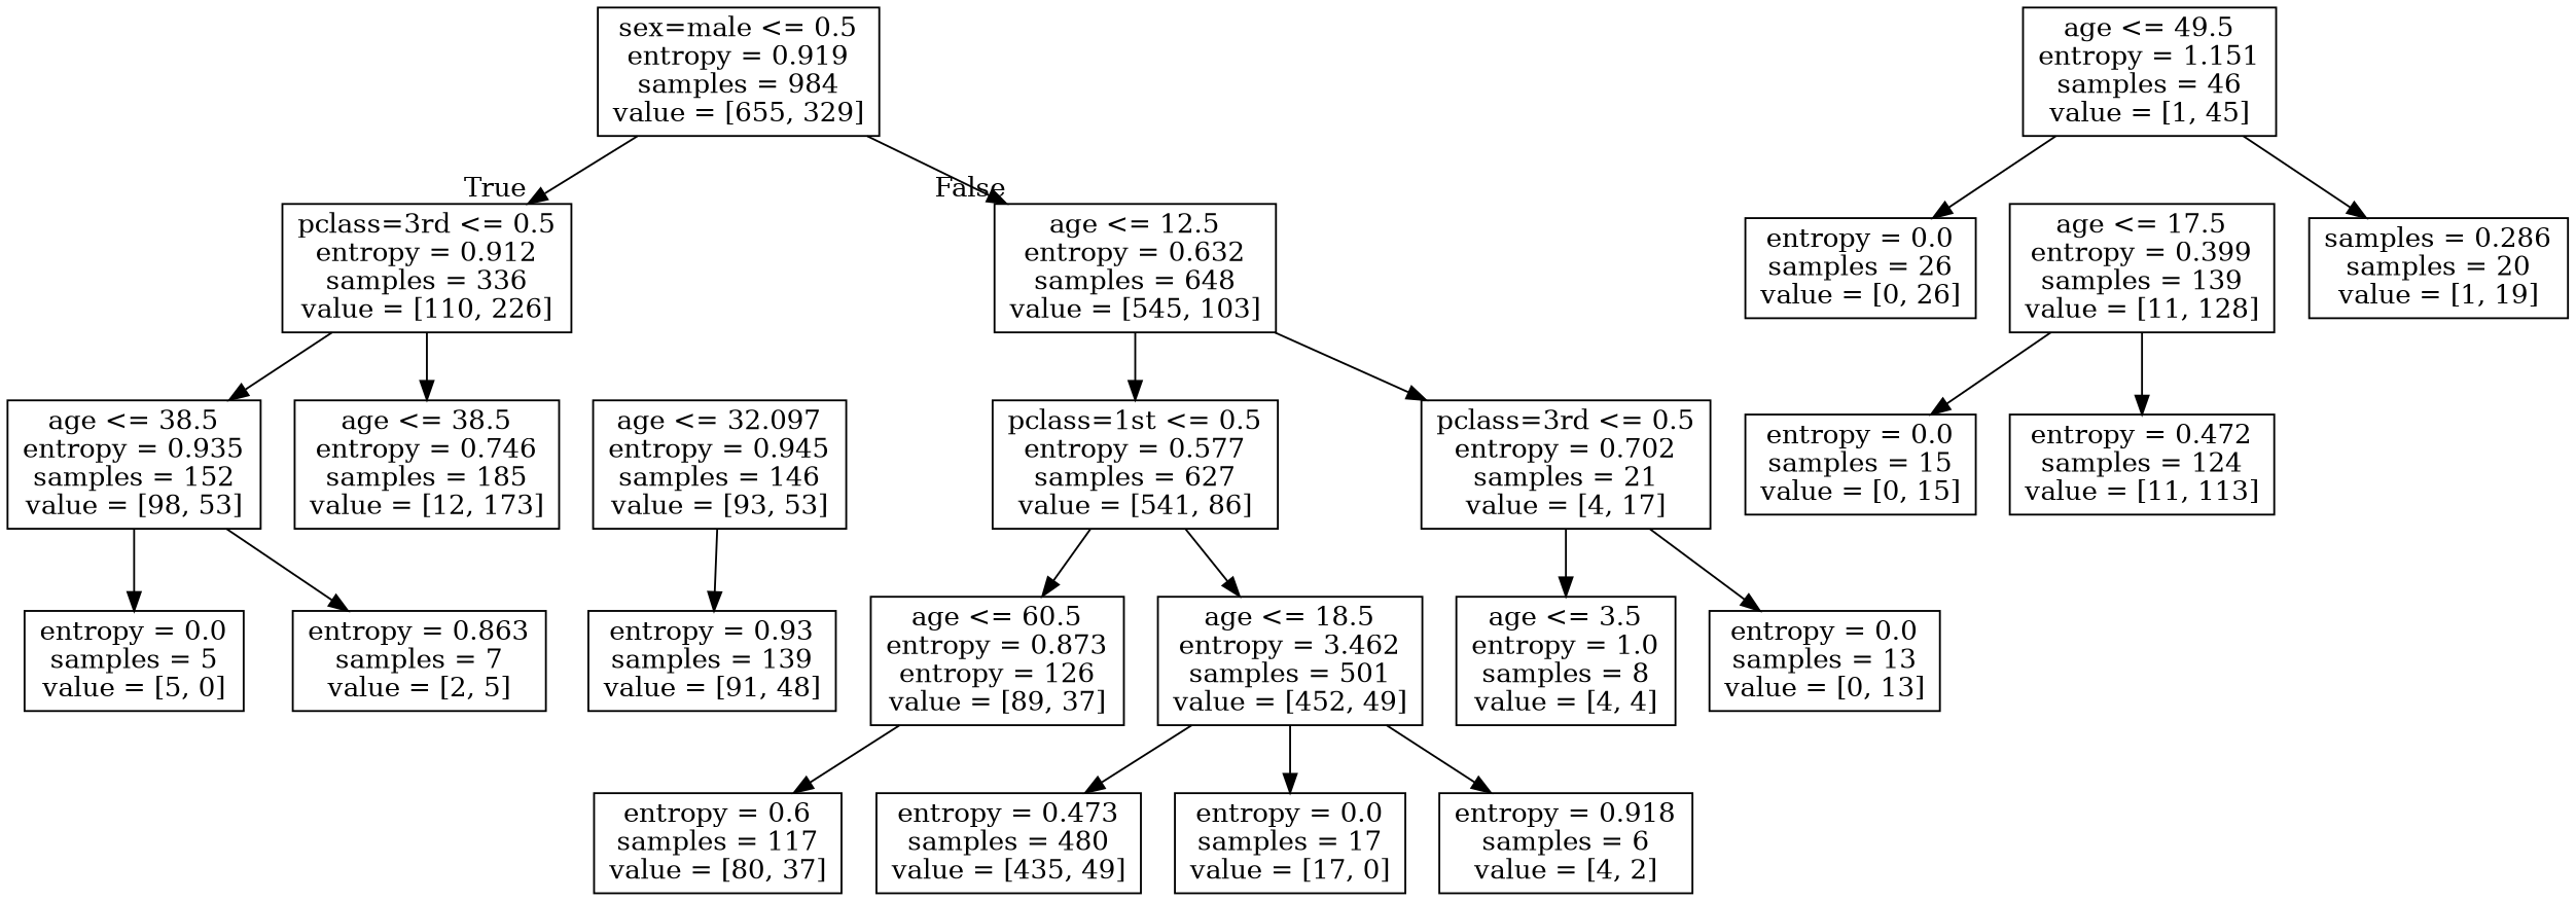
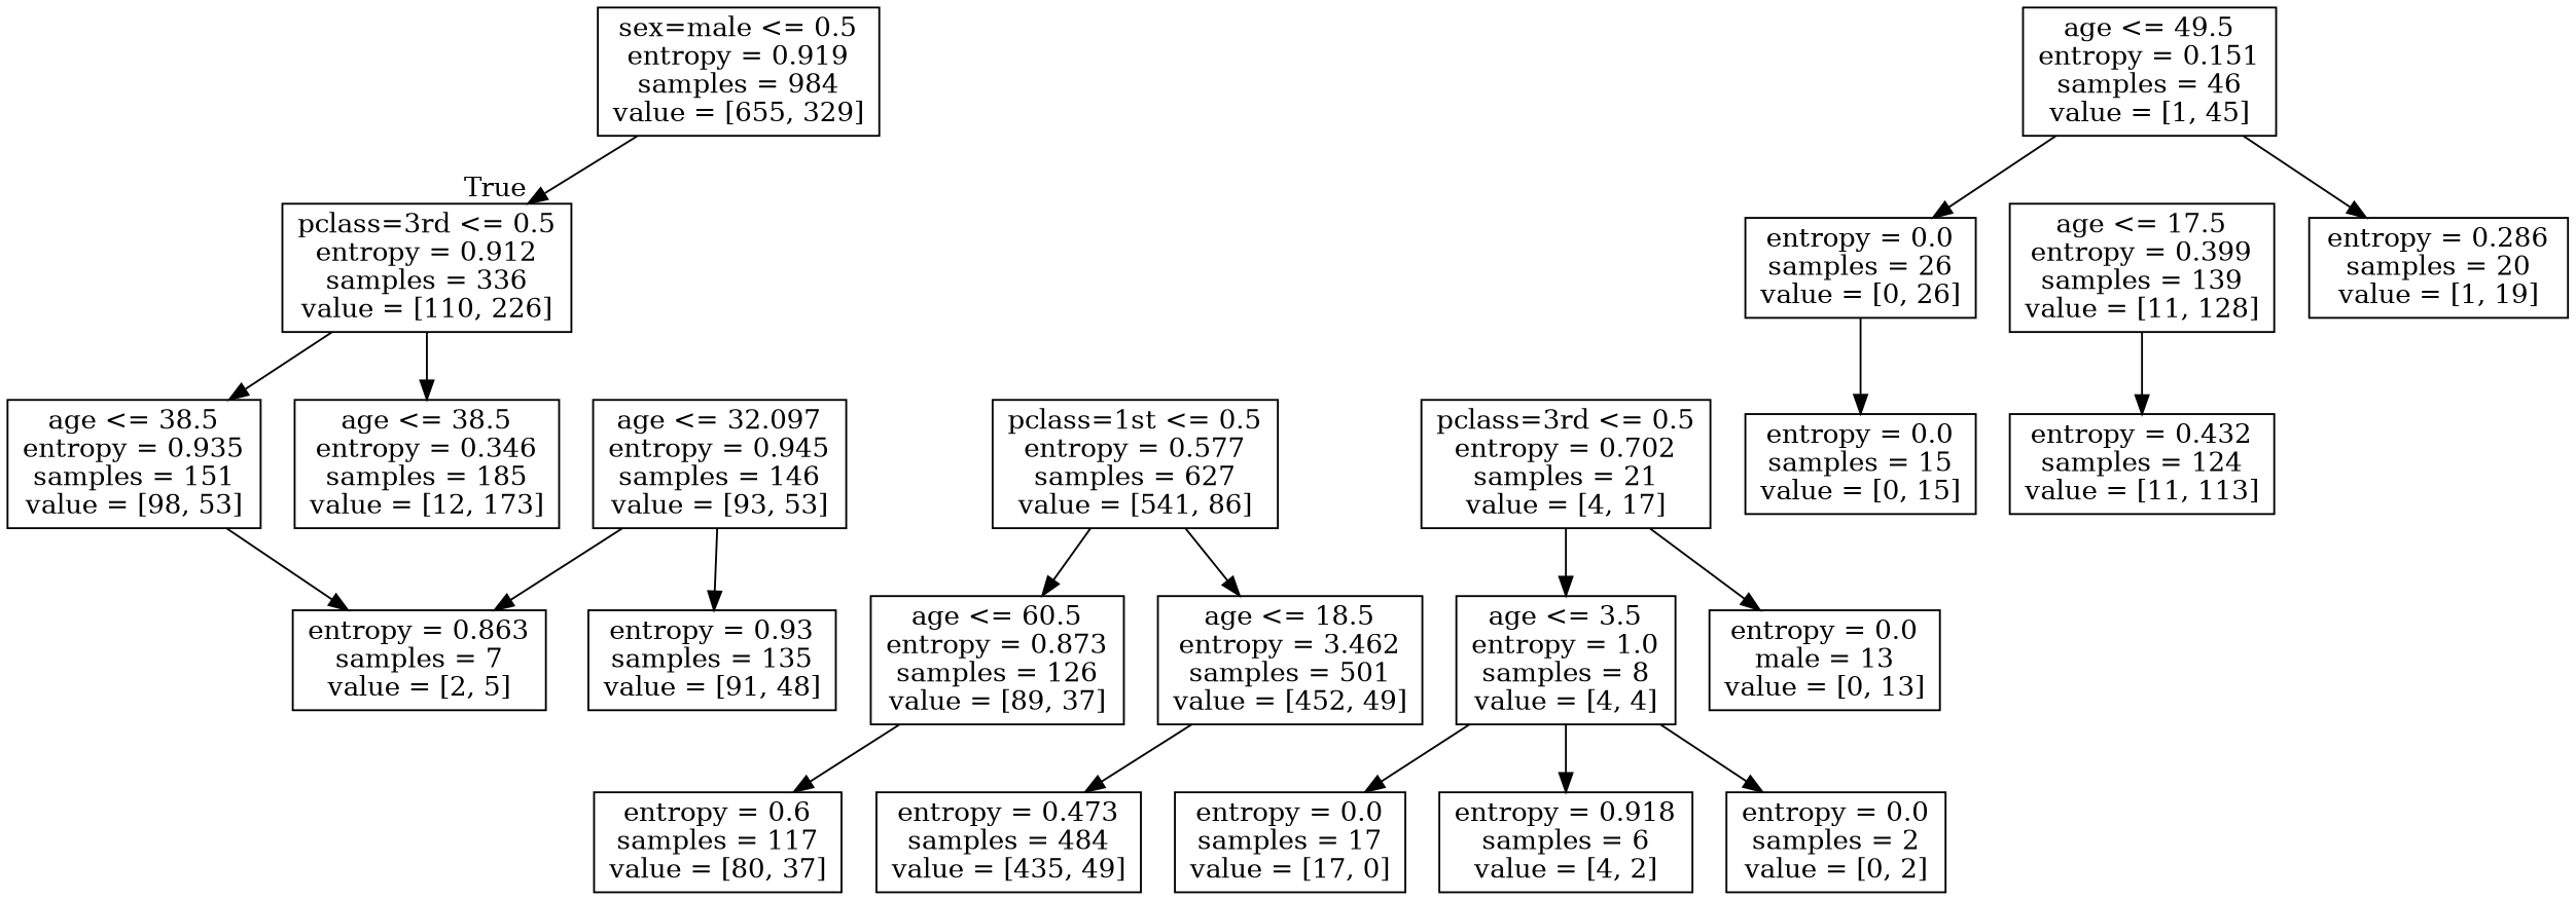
  digraph {
    node [shape=box]
    n1 [label="sex=male <= 0.5\nentropy = 0.919\nsamples = 984\nvalue = [655, 329]"]
    n2 [label="pclass=3rd <= 0.5\nentropy = 0.912\nsamples = 336\nvalue = [110, 226]"]
-   n3 [label="age <= 12.5\nentropy = 0.632\nsamples = 648\nvalue = [545, 103]"]
-   n4 [label="age <= 38.5\nentropy = 0.746\nsamples = 185\nvalue = [12, 173]"]
-   n5 [label="age <= 38.5\nentropy = 0.935\nsamples = 152\nvalue = [98, 53]"]
+   n4 [label="age <= 38.5\nentropy = 0.346\nsamples = 185\nvalue = [12, 173]"]
+   n5 [label="age <= 38.5\nentropy = 0.935\nsamples = 151\nvalue = [98, 53]"]
    n6 [label="pclass=3rd <= 0.5\nentropy = 0.702\nsamples = 21\nvalue = [4, 17]"]
    n7 [label="pclass=1st <= 0.5\nentropy = 0.577\nsamples = 627\nvalue = [541, 86]"]
-   n8 [label="entropy = 0.0\nsamples = 5\nvalue = [5, 0]"]
    n9 [label="entropy = 0.863\nsamples = 7\nvalue = [2, 5]"]
    n10 [label="age <= 17.5\nentropy = 0.399\nsamples = 139\nvalue = [11, 128]"]
    n11 [label="entropy = 0.0\nsamples = 15\nvalue = [0, 15]"]
-   n12 [label="entropy = 0.472\nsamples = 124\nvalue = [11, 113]"]
-   n13 [label="age <= 49.5\nentropy = 1.151\nsamples = 46\nvalue = [1, 45]"]
+   n12 [label="entropy = 0.432\nsamples = 124\nvalue = [11, 113]"]
+   n13 [label="age <= 49.5\nentropy = 0.151\nsamples = 46\nvalue = [1, 45]"]
    n14 [label="entropy = 0.0\nsamples = 26\nvalue = [0, 26]"]
-   n15 [label="samples = 0.286\nsamples = 20\nvalue = [1, 19]"]
+   n15 [label="entropy = 0.286\nsamples = 20\nvalue = [1, 19]"]
    n16 [label="age <= 32.097\nentropy = 0.945\nsamples = 146\nvalue = [93, 53]"]
-   n17 [label="entropy = 0.93\nsamples = 139\nvalue = [91, 48]"]
-   n18 [label="entropy = 0.0\nsamples = 13\nvalue = [0, 13]"]
+   n17 [label="entropy = 0.93\nsamples = 135\nvalue = [91, 48]"]
+   n18 [label="entropy = 0.0\nmale = 13\nvalue = [0, 13]"]
    n19 [label="age <= 3.5\nentropy = 1.0\nsamples = 8\nvalue = [4, 4]"]
    n20 [label="age <= 18.5\nentropy = 3.462\nsamples = 501\nvalue = [452, 49]"]
-   n21 [label="age <= 60.5\nentropy = 0.873\nentropy = 126\nvalue = [89, 37]"]
+   n21 [label="age <= 60.5\nentropy = 0.873\nsamples = 126\nvalue = [89, 37]"]
+   n22 [label="entropy = 0.0\nsamples = 2\nvalue = [0, 2]"]
    n23 [label="entropy = 0.918\nsamples = 6\nvalue = [4, 2]"]
    n24 [label="entropy = 0.0\nsamples = 17\nvalue = [17, 0]"]
-   n25 [label="entropy = 0.473\nsamples = 480\nvalue = [435, 49]"]
+   n25 [label="entropy = 0.473\nsamples = 484\nvalue = [435, 49]"]
    n26 [label="entropy = 0.6\nsamples = 117\nvalue = [80, 37]"]
    n1 -> n2 [headlabel=True labelangle=45 labeldistance=2.5]
-   n1 -> n3 [headlabel=False labelangle=-45 labeldistance=2.5]
    n2 -> n4
    n2 -> n5
-   n3 -> n6
-   n3 -> n7
-   n5 -> n8
    n5 -> n9
    n6 -> n18
    n6 -> n19
    n7 -> n20
    n7 -> n21
-   n10 -> n11
+   n14 -> n11
    n10 -> n12
    n13 -> n14
    n13 -> n15
+   n16 -> n9
    n16 -> n17
-   n20 -> n23
-   n20 -> n24
+   n19 -> n22
+   n19 -> n23
+   n19 -> n24
    n20 -> n25
    n21 -> n26
  }
